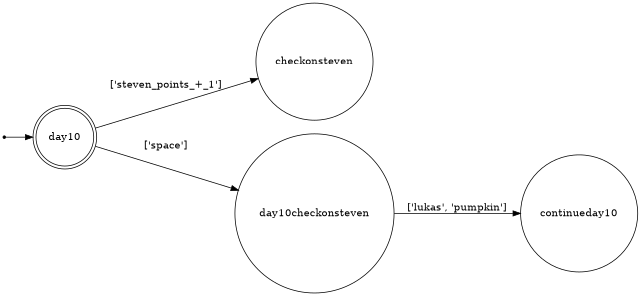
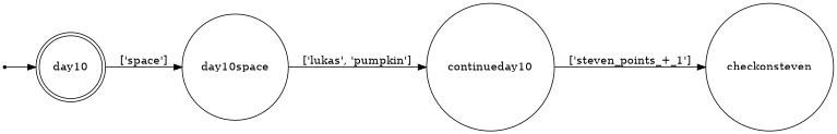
  digraph {
    rankdir=LR
    node [shape=circle]
    day10 [shape=doublecircle]
    checkonsteven
-   day10space [label=day10checkonsteven]
+   day10space
    continueday10
    qi [shape=point]
-   day10 -> checkonsteven [label="['steven_points_+_1']"]
+   continueday10 -> checkonsteven [label="['steven_points_+_1']"]
    day10 -> day10space [label="['space']"]
    day10space -> continueday10 [label="['lukas', 'pumpkin']"]
    qi -> day10
  }
